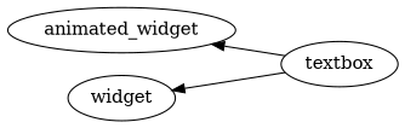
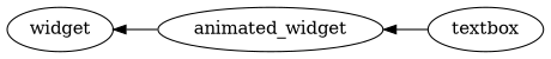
  digraph {
    rankdir=RL
    animated_widget
    widget
    textbox
-   textbox -> widget
+   animated_widget -> widget
    textbox -> animated_widget
  }
